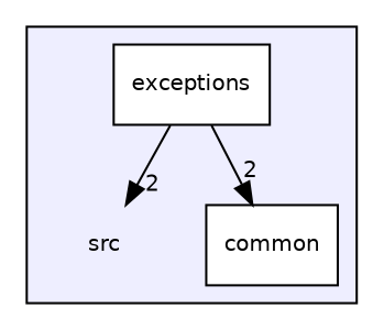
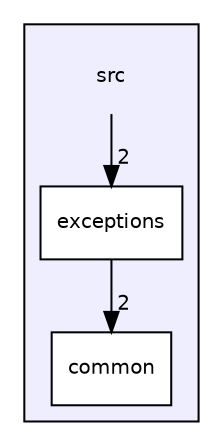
  digraph {
    compound=true
    fontname="DejaVu Sans"
    node [fontname="DejaVu Sans" fontsize=10 shape=box fillcolor=white style=filled]
    edge [fontname="DejaVu Sans" headlabel=2 labeldistance=1.5 labelfontname=Helvetica labelfontsize=10]
    n1 [label=src shape=plaintext fillcolor="" style=""]
    n2 [label=common]
    n3 [label=exceptions]
    subgraph cluster_1 {
      bgcolor="#eeeeff"
      pencolor=black
      n1
      n2
      n3
    }
-   n3 -> n1
+   n1 -> n3
    n3 -> n2
  }
